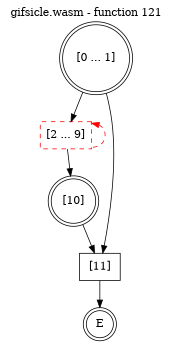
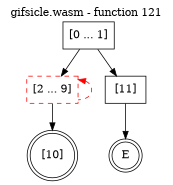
  digraph {
    label="gifsicle.wasm - function 121"
    labelfontcolor=black
    labelfontname=Helvetica
    labelfontsize=16
    labelloc=t
    node [shape=box color=black style=solid]
    E [shape=doublecircle color="" style=""]
-   n2 [label="[0 ... 1]" shape=doublecircle]
+   n2 [label="[0 ... 1]"]
    n3 [color=red label="[2 ... 9]" style=dashed]
    n4 [label="[11]"]
    n5 [label="[10]" shape=doublecircle]
    n2 -> n3
    n2 -> n4
    n3 -> n3 [color=red dir=back style=dashed]
    n3 -> n5
    n4 -> E
-   n5 -> n4
  }
